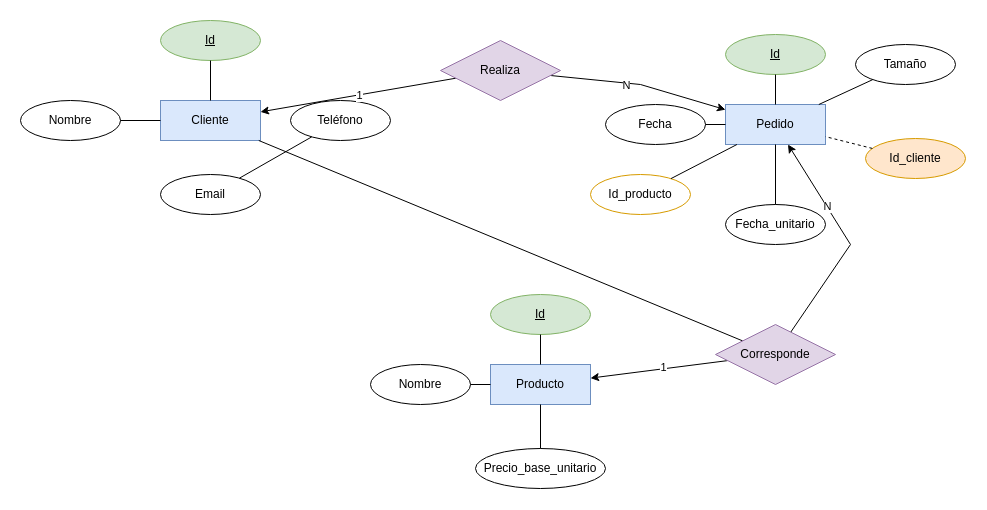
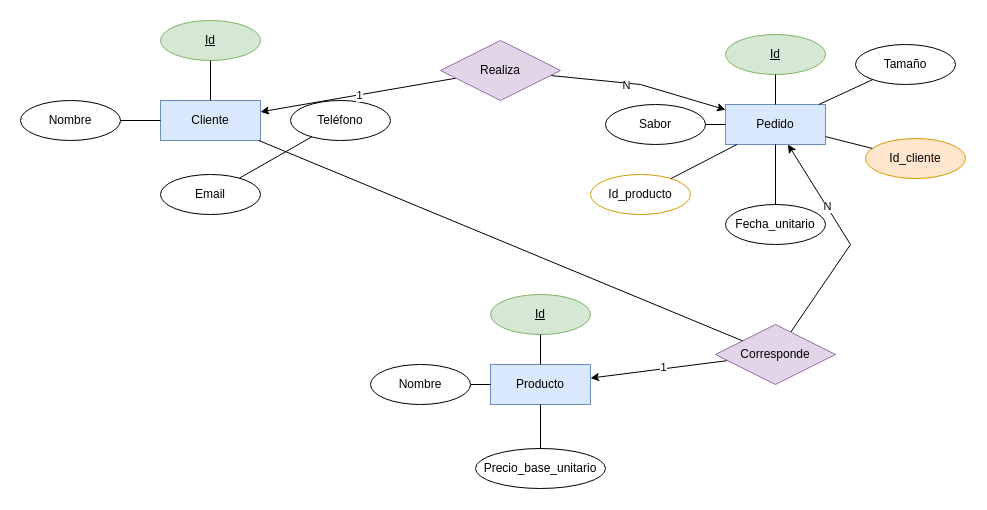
  <mxCell id="0" />
  <mxCell id="1" parent="0" />
  <mxCell id="2" value="Producto" style="whiteSpace=wrap;html=1;align=center;fillColor=#dae8fc;strokeColor=#6c8ebf;" vertex="1" parent="1"><mxGeometry x="490" y="364" width="100" height="40" as="geometry" /></mxCell>
  <mxCell id="3" value="Cliente" style="whiteSpace=wrap;html=1;align=center;fillColor=#dae8fc;strokeColor=#6c8ebf;" vertex="1" parent="1"><mxGeometry x="160" y="100" width="100" height="40" as="geometry" /></mxCell>
  <mxCell id="4" value="Pedido" style="whiteSpace=wrap;html=1;align=center;fillColor=#dae8fc;strokeColor=#6c8ebf;" vertex="1" parent="1"><mxGeometry x="725" y="104" width="100" height="40" as="geometry" /></mxCell>
  <mxCell id="5" value="Nombre" style="ellipse;whiteSpace=wrap;html=1;align=center;" vertex="1" parent="1"><mxGeometry x="20" y="100" width="100" height="40" as="geometry" /></mxCell>
  <mxCell id="6" value="Id" style="ellipse;whiteSpace=wrap;html=1;align=center;fontStyle=4;fillColor=#d5e8d4;strokeColor=#82b366;" vertex="1" parent="1"><mxGeometry x="160" y="20" width="100" height="40" as="geometry" /></mxCell>
  <mxCell id="7" value="Id" style="ellipse;whiteSpace=wrap;html=1;align=center;fontStyle=4;fillColor=#d5e8d4;strokeColor=#82b366;" vertex="1" parent="1"><mxGeometry x="490" y="294" width="100" height="40" as="geometry" /></mxCell>
  <mxCell id="8" value="Id" style="ellipse;whiteSpace=wrap;html=1;align=center;fontStyle=4;fillColor=#d5e8d4;strokeColor=#82b366;" vertex="1" parent="1"><mxGeometry x="725" y="34" width="100" height="40" as="geometry" /></mxCell>
  <mxCell id="9" value="Teléfono" style="ellipse;whiteSpace=wrap;html=1;align=center;" vertex="1" parent="1"><mxGeometry x="290" y="100" width="100" height="40" as="geometry" /></mxCell>
  <mxCell id="10" value="Email" style="ellipse;whiteSpace=wrap;html=1;align=center;" vertex="1" parent="1"><mxGeometry x="160" y="174" width="100" height="40" as="geometry" /></mxCell>
  <mxCell id="11" value="" style="endArrow=none;html=1;rounded=0;" edge="1" parent="1" source="3" target="6"><mxGeometry width="50" height="50" relative="1" as="geometry"><mxPoint x="110" y="130" as="sourcePoint" /><mxPoint x="150" y="80" as="targetPoint" /></mxGeometry></mxCell>
  <mxCell id="12" value="" style="endArrow=none;html=1;rounded=0;" edge="1" parent="1" source="3" target="5"><mxGeometry width="50" height="50" relative="1" as="geometry"><mxPoint x="110" y="170" as="sourcePoint" /><mxPoint x="150" y="120" as="targetPoint" /></mxGeometry></mxCell>
  <mxCell id="13" value="" style="endArrow=none;html=1;rounded=0;" edge="1" parent="1" source="10" target="9"><mxGeometry width="50" height="50" relative="1" as="geometry"><mxPoint x="190" y="210" as="sourcePoint" /><mxPoint x="230" y="160" as="targetPoint" /></mxGeometry></mxCell>
  <mxCell id="14" value="" style="endArrow=none;html=1;rounded=0;" edge="1" parent="1" source="3" target="38"><mxGeometry width="50" height="50" relative="1" as="geometry"><mxPoint x="330" y="200" as="sourcePoint" /><mxPoint x="370" y="150" as="targetPoint" /></mxGeometry></mxCell>
  <mxCell id="15" value="Nombre" style="ellipse;whiteSpace=wrap;html=1;align=center;" vertex="1" parent="1"><mxGeometry x="370" y="364" width="100" height="40" as="geometry" /></mxCell>
  <mxCell id="16" value="Precio_base_unitario" style="ellipse;whiteSpace=wrap;html=1;align=center;" vertex="1" parent="1"><mxGeometry x="475" y="448" width="130" height="40" as="geometry" /></mxCell>
  <mxCell id="17" value="Id_cliente" style="ellipse;whiteSpace=wrap;html=1;align=center;fillColor=#ffe6cc;strokeColor=#d79b00;" vertex="1" parent="1"><mxGeometry x="865" y="138" width="100" height="40" as="geometry" /></mxCell>
  <mxCell id="18" value="Fecha_unitario" style="ellipse;whiteSpace=wrap;html=1;align=center;" vertex="1" parent="1"><mxGeometry x="725" y="204" width="100" height="40" as="geometry" /></mxCell>
- <mxCell id="19" value="Fecha" style="ellipse;whiteSpace=wrap;html=1;align=center;" vertex="1" parent="1"><mxGeometry x="605" y="104" width="100" height="40" as="geometry" /></mxCell>
+ <mxCell id="19" value="Sabor" style="ellipse;whiteSpace=wrap;html=1;align=center;" vertex="1" parent="1"><mxGeometry x="605" y="104" width="100" height="40" as="geometry" /></mxCell>
  <mxCell id="20" value="Tamaño" style="ellipse;whiteSpace=wrap;html=1;align=center;" vertex="1" parent="1"><mxGeometry x="855" y="44" width="100" height="40" as="geometry" /></mxCell>
  <mxCell id="21" value="" style="endArrow=none;html=1;rounded=0;" edge="1" parent="1" source="2" target="7"><mxGeometry width="50" height="50" relative="1" as="geometry"><mxPoint x="520" y="414" as="sourcePoint" /><mxPoint x="560" y="364" as="targetPoint" /></mxGeometry></mxCell>
  <mxCell id="22" value="" style="endArrow=none;html=1;rounded=0;" edge="1" parent="1" source="16" target="2"><mxGeometry width="50" height="50" relative="1" as="geometry"><mxPoint x="540" y="494" as="sourcePoint" /><mxPoint x="580" y="444" as="targetPoint" /></mxGeometry></mxCell>
  <mxCell id="23" value="" style="endArrow=none;html=1;rounded=0;" edge="1" parent="1" source="2" target="15"><mxGeometry width="50" height="50" relative="1" as="geometry"><mxPoint x="470" y="444" as="sourcePoint" /><mxPoint x="510" y="394" as="targetPoint" /></mxGeometry></mxCell>
  <mxCell id="24" value="" style="endArrow=none;html=1;rounded=0;" edge="1" parent="1" source="4" target="19"><mxGeometry width="50" height="50" relative="1" as="geometry"><mxPoint x="675" y="184" as="sourcePoint" /><mxPoint x="715" y="134" as="targetPoint" /></mxGeometry></mxCell>
  <mxCell id="25" value="" style="endArrow=none;html=1;rounded=0;" edge="1" parent="1" source="4" target="8"><mxGeometry width="50" height="50" relative="1" as="geometry"><mxPoint x="765" y="104" as="sourcePoint" /><mxPoint x="805" y="54" as="targetPoint" /></mxGeometry></mxCell>
  <mxCell id="26" value="" style="endArrow=none;html=1;rounded=0;" edge="1" parent="1" source="4" target="20"><mxGeometry width="50" height="50" relative="1" as="geometry"><mxPoint x="865" y="114" as="sourcePoint" /><mxPoint x="905" y="64" as="targetPoint" /></mxGeometry></mxCell>
- <mxCell id="27" value="" style="endArrow=none;html=1;rounded=0;dashed=1;" edge="1" parent="1" source="17" target="4"><mxGeometry width="50" height="50" relative="1" as="geometry"><mxPoint x="875" y="204" as="sourcePoint" /><mxPoint x="915" y="154" as="targetPoint" /></mxGeometry></mxCell>
+ <mxCell id="27" value="" style="endArrow=none;html=1;rounded=0;" edge="1" parent="1" source="17" target="4"><mxGeometry width="50" height="50" relative="1" as="geometry"><mxPoint x="875" y="204" as="sourcePoint" /><mxPoint x="915" y="154" as="targetPoint" /></mxGeometry></mxCell>
  <mxCell id="28" value="" style="endArrow=none;html=1;rounded=0;" edge="1" parent="1" source="18" target="4"><mxGeometry width="50" height="50" relative="1" as="geometry"><mxPoint x="835" y="254" as="sourcePoint" /><mxPoint x="875" y="204" as="targetPoint" /></mxGeometry></mxCell>
  <mxCell id="29" style="rounded=0;orthogonalLoop=1;jettySize=auto;html=1;" edge="1" parent="1" source="33" target="3"><mxGeometry relative="1" as="geometry" /></mxCell>
  <mxCell id="30" value="1" style="edgeLabel;html=1;align=center;verticalAlign=middle;resizable=0;points=[];" vertex="1" connectable="0" parent="29"><mxGeometry x="-0.014" relative="1" as="geometry"><mxPoint as="offset" /></mxGeometry></mxCell>
  <mxCell id="31" style="rounded=0;orthogonalLoop=1;jettySize=auto;html=1;" edge="1" parent="1" source="33" target="4"><mxGeometry relative="1" as="geometry"><Array as="points"><mxPoint x="640" y="84" /></Array></mxGeometry></mxCell>
  <mxCell id="32" value="N" style="edgeLabel;html=1;align=center;verticalAlign=middle;resizable=0;points=[];" vertex="1" connectable="0" parent="31"><mxGeometry x="-0.156" y="-2" relative="1" as="geometry"><mxPoint as="offset" /></mxGeometry></mxCell>
  <mxCell id="33" value="Realiza" style="shape=rhombus;perimeter=rhombusPerimeter;whiteSpace=wrap;html=1;align=center;fillColor=#e1d5e7;strokeColor=#9673a6;" vertex="1" parent="1"><mxGeometry x="440" y="40" width="120" height="60" as="geometry" /></mxCell>
  <mxCell id="34" style="rounded=0;orthogonalLoop=1;jettySize=auto;html=1;" edge="1" parent="1" source="38" target="2"><mxGeometry relative="1" as="geometry" /></mxCell>
  <mxCell id="35" value="1" style="edgeLabel;html=1;align=center;verticalAlign=middle;resizable=0;points=[];" vertex="1" connectable="0" parent="34"><mxGeometry x="-0.054" y="-2" relative="1" as="geometry"><mxPoint as="offset" /></mxGeometry></mxCell>
  <mxCell id="36" style="rounded=0;orthogonalLoop=1;jettySize=auto;html=1;" edge="1" parent="1" source="38" target="4"><mxGeometry relative="1" as="geometry"><Array as="points"><mxPoint x="850" y="244" /></Array></mxGeometry></mxCell>
  <mxCell id="37" value="N" style="edgeLabel;html=1;align=center;verticalAlign=middle;resizable=0;points=[];" vertex="1" connectable="0" parent="36"><mxGeometry x="0.346" relative="1" as="geometry"><mxPoint as="offset" /></mxGeometry></mxCell>
  <mxCell id="38" value="Corresponde" style="shape=rhombus;perimeter=rhombusPerimeter;whiteSpace=wrap;html=1;align=center;fillColor=#e1d5e7;strokeColor=#9673a6;" vertex="1" parent="1"><mxGeometry x="715" y="324" width="120" height="60" as="geometry" /></mxCell>
  <mxCell id="39" value="Id_producto" style="ellipse;whiteSpace=wrap;html=1;align=center;fillColor=#ffffff;strokeColor=#d79b00;" vertex="1" parent="1"><mxGeometry x="590" y="174" width="100" height="40" as="geometry" /></mxCell>
  <mxCell id="40" value="" style="endArrow=none;html=1;rounded=0;" edge="1" parent="1" source="39" target="4"><mxGeometry width="50" height="50" relative="1" as="geometry"><mxPoint x="540" y="284" as="sourcePoint" /><mxPoint x="590" y="234" as="targetPoint" /></mxGeometry></mxCell>
